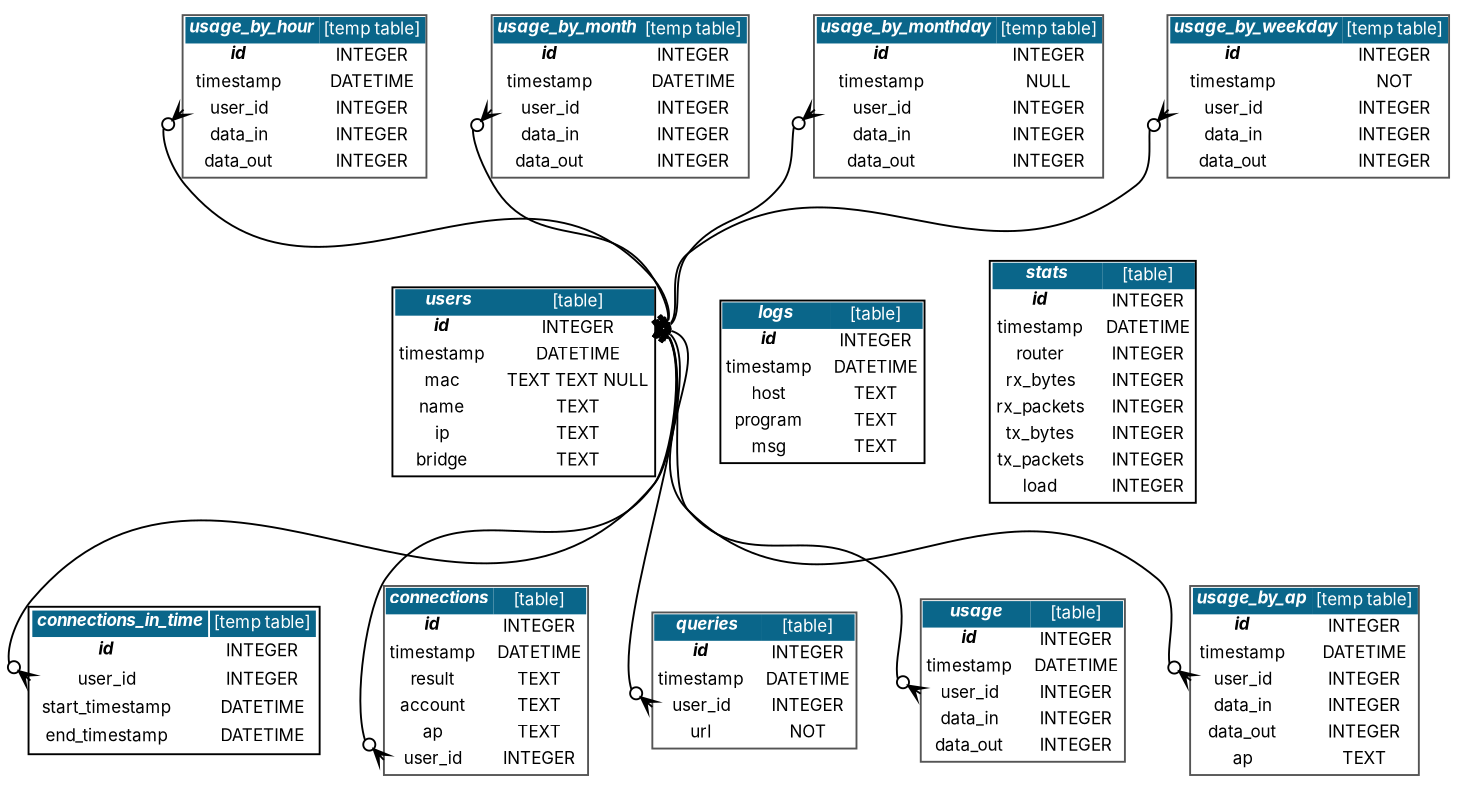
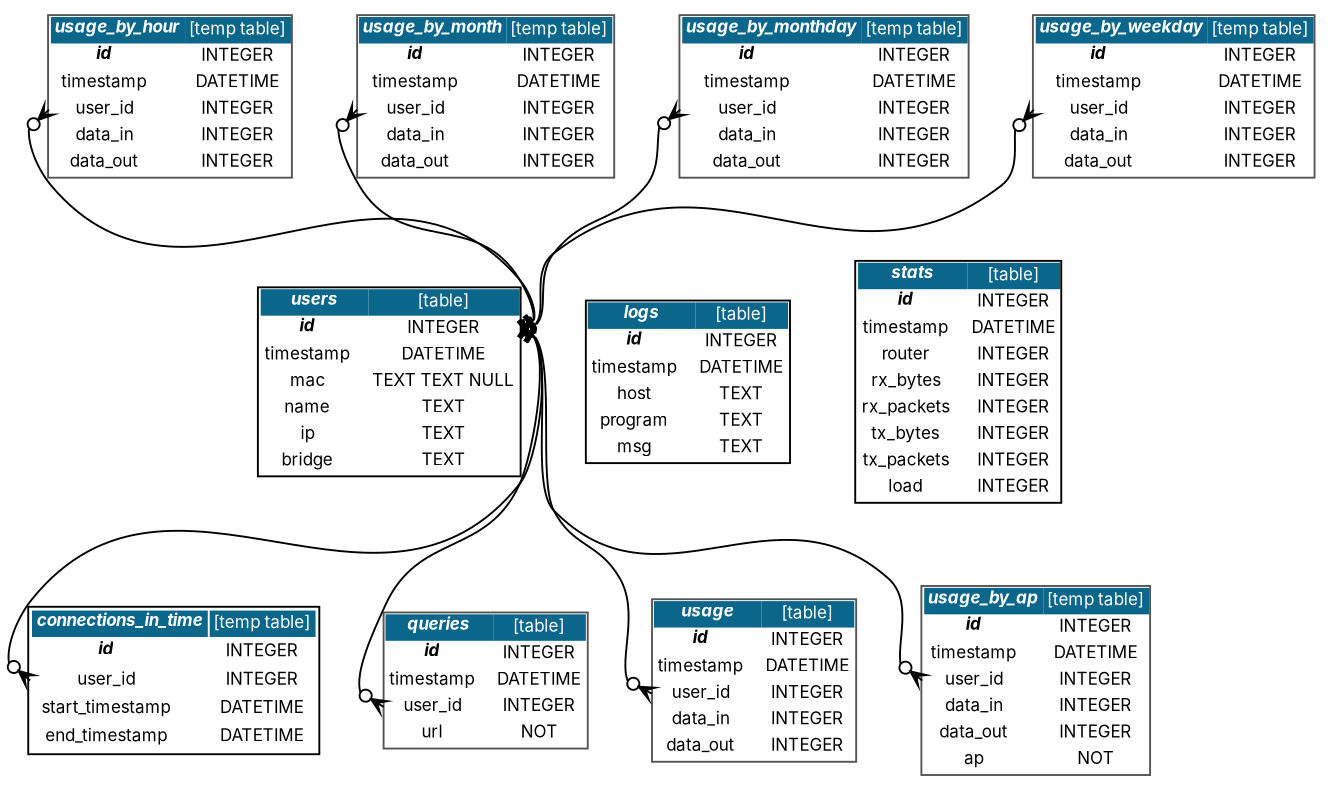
  digraph {
    fontname=Inter
    fontsize=9
    labeljust=r
    labelloc=b
    rankdir=BT
    node [fontname=Inter fontsize=9 shape=plaintext]
    edge [arrowhead=teetee arrowsize=0.8 arrowtail=crowodot dir=both fontname=Inter fontsize=8 headport="id_f02b0ec1.end:e" style=solid]
    n1 [label=< 			<table border="1" cellborder="0" cellpadding="2" cellspacing="0" bgcolor="white" color="#555555"> 				<tr> 					<td colspan="2" bgcolor='#0A668A'><b><i><font color="white">usage_by_hour</font></i></b></td> 					<td bgcolor='#0A668A'><font color="white">[temp table]</font></td> 				</tr> 				<tr> 					<td port='id_b18d6edb.start'><b><i>id</i></b></td> 					<td> </td> 					<td port='id_b18d6edb.end'>INTEGER</td> 				</tr> 				<tr> 					<td port='timestamp_f4404dae.start'>timestamp</td> 					<td> </td> 					<td port='timestamp_f4404dae.end'>DATETIME</td> 				</tr> 				<tr> 					<td port='user_id_384a44f.start'>user_id</td> 					<td> </td> 					<td port='user_id_384a44f.end'>INTEGER</td> 				</tr> 				<tr> 					<td port='data_in_624f201a.start'>data_in</td> 					<td> </td> 					<td port='data_in_624f201a.end'>INTEGER</td> 				</tr> 				<tr> 					<td port='data_out_e794faf9.start'>data_out</td> 					<td> </td> 					<td port='data_out_e794faf9.end'>INTEGER</td> 				</tr> 			</table>     >]
    n2 [label=<       <table border="1" cellborder="0" cellpadding="2" cellspacing="0" bgcolor="white" color="#555555"> 			<tr> 				<td colspan="2" bgcolor='#0A668A'><b><i><font color="white">usage_by_month</font></i></b></td> 				<td bgcolor='#0A668A'><font color="white">[temp table]</font></td> 			</tr> 			<tr> 				<td port='id_7bca1093.start'><b><i>id</i></b></td> 				<td> </td> 				<td port='id_7bca1093.end'>INTEGER</td> 			</tr> 			<tr> 				<td port='timestamp_b2721af6.start'>timestamp</td> 				<td> </td> 				<td port='timestamp_b2721af6.end'>DATETIME</td> 			</tr> 			<tr> 				<td port='user_id_35005597.start'>user_id</td> 				<td> </td> 				<td port='user_id_35005597.end'>INTEGER</td> 			</tr> 			<tr> 				<td port='data_in_93cad162.start'>data_in</td> 				<td> </td> 				<td port='data_in_93cad162.end'>INTEGER</td> 			</tr> 			<tr> 				<td port='data_out_e58f72b1.start'>data_out</td> 				<td> </td> 				<td port='data_out_e58f72b1.end'>INTEGER</td> 			</tr>       </table>     >]
-   n3 [label=<       <table border="1" cellborder="0" cellpadding="2" cellspacing="0" bgcolor="white" color="#555555"> 		<tr> 			<td colspan="2" bgcolor='#0A668A'><b><i><font color="white">usage_by_monthday</font></i></b></td> 			<td bgcolor='#0A668A'><font color="white">[temp table]</font></td> 		</tr> 		<tr> 			<td port='id_db3dfda3.start'><b><i>id</i></b></td> 			<td> </td> 			<td port='id_db3dfda3.end'>INTEGER</td> 		</tr> 		<tr> 			<td port='timestamp_46afdfe6.start'>timestamp</td> 			<td> </td> 			<td port='timestamp_46afdfe6.end'>NULL</td> 		</tr> 		<tr> 			<td port='user_id_d461287.start'>user_id</td> 			<td> </td> 			<td port='user_id_d461287.end'>INTEGER</td> 		</tr> 		<tr> 			<td port='data_in_6c108e52.start'>data_in</td> 			<td> </td> 			<td port='data_in_6c108e52.end'>INTEGER</td> 		</tr> 		<tr> 			<td port='data_out_160153c1.start'>data_out</td> 			<td> </td> 			<td port='data_out_160153c1.end'>INTEGER</td> 		</tr>       </table>     >]
-   n4 [label=<       <table border="1" cellborder="0" cellpadding="2" cellspacing="0" bgcolor="white" color="#555555"> 		<tr> 			<td colspan="2" bgcolor='#0A668A'><b><i><font color="white">usage_by_weekday</font></i></b></td> 			<td bgcolor='#0A668A'><font color="white">[temp table]</font></td> 		</tr> 		<tr> 			<td port='id_eab9786b.start'><b><i>id</i></b></td> 			<td> </td> 			<td port='id_eab9786b.end'>INTEGER</td> 		</tr> 		<tr> 			<td port='timestamp_4ade061e.start'>timestamp</td> 			<td> </td> 			<td port='timestamp_4ade061e.end'>NOT</td> 		</tr> 		<tr> 			<td port='user_id_f73014bf.start'>user_id</td> 			<td> </td> 			<td port='user_id_f73014bf.end'>INTEGER</td> 		</tr> 		<tr> 			<td port='data_in_55fa908a.start'>data_in</td> 			<td> </td> 			<td port='data_in_55fa908a.end'>INTEGER</td> 		</tr> 		<tr> 			<td port='data_out_69579889.start'>data_out</td> 			<td> </td> 			<td port='data_out_69579889.end'>INTEGER</td> 		</tr>       </table>     >]
+   n3 [label=<       <table border="1" cellborder="0" cellpadding="2" cellspacing="0" bgcolor="white" color="#555555"> 		<tr> 			<td colspan="2" bgcolor='#0A668A'><b><i><font color="white">usage_by_monthday</font></i></b></td> 			<td bgcolor='#0A668A'><font color="white">[temp table]</font></td> 		</tr> 		<tr> 			<td port='id_db3dfda3.start'><b><i>id</i></b></td> 			<td> </td> 			<td port='id_db3dfda3.end'>INTEGER</td> 		</tr> 		<tr> 			<td port='timestamp_46afdfe6.start'>timestamp</td> 			<td> </td> 			<td port='timestamp_46afdfe6.end'>DATETIME</td> 		</tr> 		<tr> 			<td port='user_id_d461287.start'>user_id</td> 			<td> </td> 			<td port='user_id_d461287.end'>INTEGER</td> 		</tr> 		<tr> 			<td port='data_in_6c108e52.start'>data_in</td> 			<td> </td> 			<td port='data_in_6c108e52.end'>INTEGER</td> 		</tr> 		<tr> 			<td port='data_out_160153c1.start'>data_out</td> 			<td> </td> 			<td port='data_out_160153c1.end'>INTEGER</td> 		</tr>       </table>     >]
+   n4 [label=<       <table border="1" cellborder="0" cellpadding="2" cellspacing="0" bgcolor="white" color="#555555"> 		<tr> 			<td colspan="2" bgcolor='#0A668A'><b><i><font color="white">usage_by_weekday</font></i></b></td> 			<td bgcolor='#0A668A'><font color="white">[temp table]</font></td> 		</tr> 		<tr> 			<td port='id_eab9786b.start'><b><i>id</i></b></td> 			<td> </td> 			<td port='id_eab9786b.end'>INTEGER</td> 		</tr> 		<tr> 			<td port='timestamp_4ade061e.start'>timestamp</td> 			<td> </td> 			<td port='timestamp_4ade061e.end'>DATETIME</td> 		</tr> 		<tr> 			<td port='user_id_f73014bf.start'>user_id</td> 			<td> </td> 			<td port='user_id_f73014bf.end'>INTEGER</td> 		</tr> 		<tr> 			<td port='data_in_55fa908a.start'>data_in</td> 			<td> </td> 			<td port='data_in_55fa908a.end'>INTEGER</td> 		</tr> 		<tr> 			<td port='data_out_69579889.start'>data_out</td> 			<td> </td> 			<td port='data_out_69579889.end'>INTEGER</td> 		</tr>       </table>     >]
    n5 [label=<       <table border="1" cellborder="0" cellpadding="2" cellspacing="0" bgcolor="white"> 		<tr> 			<td colspan="2" bgcolor='#0A668A'><b><i><font color="white">users</font></i></b></td> 			<td bgcolor='#0A668A'><font color="white">[table]</font></td> 		</tr> 		<tr> 			<td port='id_f02b0ec1.start'><b><i>id</i></b></td> 			<td > </td> 			<td port='id_f02b0ec1.end'>INTEGER</td> 		</tr> 		<tr> 			<td port='timestamp_ed813088.start'>timestamp</td> 			<td> </td> 			<td port='timestamp_ed813088.end'>DATETIME</td> 		</tr> 		<tr> 			<td port='mac_1536d869.start'>mac</td> 			<td> </td> 			<td port='mac_1536d869.end'>TEXT TEXT NULL</td> 		</tr> 		<tr> 			<td port='name_91a4aab1.start'>name</td> 			<td> </td> 			<td port='name_91a4aab1.end'>TEXT</td> 		</tr> 		<tr> 			<td port='ip_f02b0ecd.start'>ip</td> 			<td> </td> 			<td port='ip_f02b0ecd.end'>TEXT</td> 		</tr> 		<tr> 			<td port='bridge_a798622f.start'>bridge</td> 			<td> </td> 			<td port='bridge_a798622f.end'>TEXT</td> 		</tr>       </table>     >]
    n6 [label=<       <table border="1" cellborder="0" cellpadding="2" cellspacing="0" bgcolor="white"> 		<tr> 			<td colspan="2" bgcolor='#0A668A'><b><i><font color="white">logs</font></i></b></td> 			<td bgcolor='#0A668A'><font color="white">[table]</font></td> 		</tr> 		<tr> 			<td port='id_146b61ba.start'><b><i>id</i></b></td> 			<td> </td> 			<td port='id_146b61ba.end'>INTEGER</td> 		</tr> 		<tr> 			<td port='timestamp_b2ec25af.start'>timestamp</td> 			<td> </td> 			<td port='timestamp_b2ec25af.end'>DATETIME</td> 		</tr> 		<tr> 			<td port='host_a7199e87.start'>host</td> 			<td> </td> 			<td port='host_a7199e87.end'>TEXT</td> 		</tr> 		<tr> 			<td port='program_4a6ad545.start'>program</td> 			<td> </td> 			<td port='program_4a6ad545.end'>TEXT</td> 		</tr> 		<tr> 			<td port='msg_7900e6c2.start'>msg</td> 			<td> </td> 			<td port='msg_7900e6c2.end'>TEXT</td> 		</tr>       </table>     >]
    n7 [label=<       <table cellborder="0" cellpadding="2" cellspacing="0" bgcolor="white"> 		<tr> 			<td colspan="2" bgcolor='#0A668A'><b><i><font color="white">stats</font></i></b></td> 			<td bgcolor='#0A668A'><font color="white">[table]</font></td> 		</tr> 		<tr> 			<td port='id_4e97bcca.start'><b><i>id</i></b></td> 			<td> </td> 			<td port='id_4e97bcca.end'>INTEGER</td> 		</tr> 		<tr> 			<td port='timestamp_8a0d3c9f.start'>timestamp</td> 			<td> </td> 			<td port='timestamp_8a0d3c9f.end'>DATETIME</td> 		</tr> 		<tr> 			<td port='router_9fa5d778.start'>router</td> 			<td> </td> 			<td port='router_9fa5d778.end'>INTEGER</td> 		</tr> 		<tr> 			<td port='rx_bytes_326d5a1.start'>rx_bytes</td> 			<td> </td> 			<td port='rx_bytes_326d5a1.end'>INTEGER</td> 		</tr> 		<tr> 			<td port='rx_packets_8f7de4a1.start'>rx_packets</td> 			<td> </td> 			<td port='rx_packets_8f7de4a1.end'>INTEGER</td> 		</tr> 		<tr> 			<td port='tx_bytes_d2e92f5f.start'>tx_bytes</td> 			<td> </td> 			<td port='tx_bytes_d2e92f5f.end'>INTEGER</td> 		</tr> 		<tr> 			<td port='tx_packets_7810c6df.start'>tx_packets</td> 			<td> </td> 			<td port='tx_packets_7810c6df.end'>INTEGER</td> 		</tr> 		<tr> 			<td port='load_79d44d5.start'>load</td> 			<td> </td> 			<td port='load_79d44d5.end'>INTEGER</td> 		</tr>       </table>     >]
    n8 [label=< 			<table border="1" cellborder="0" cellpadding="2" cellspacing="1" bgcolor="white"> 				<tr> 					<td colspan="2" bgcolor='#0A668A'><b><i><font color="white">connections_in_time</font></i></b></td> 					<td bgcolor='#0A668A'><font color="white">[temp table]</font></td> 				</tr> 				<tr> 					<td port='id_7a07d7ec.start'><b><i>id</i></b></td> 					<td> </td> 					<td port='id_7a07d7ec.end'>INTEGER</td> 				</tr> 				<tr> 					<td port='user_id_c1263dde.start'>user_id</td> 					<td> </td> 					<td port='user_id_c1263dde.end'>INTEGER</td> 				</tr> 				<tr> 					<td port='start_timestamp_557e6648.start'>start_timestamp</td> 					<td> </td> 					<td port='start_timestamp_557e6648.end'>DATETIME</td> 				</tr> 				<tr> 					<td port='end_timestamp_7c048f41.start'>end_timestamp</td> 					<td> </td> 					<td port='end_timestamp_7c048f41.end'>DATETIME</td> 				</tr>       </table>     >]
-   n9 [label=<       <table border="1" cellborder="0" cellpadding="2" cellspacing="0" bgcolor="white" color="#555555"> 		<tr> 			<td colspan="2" bgcolor='#0A668A'><b><i><font color="white">connections</font></i></b></td> 			<td bgcolor='#0A668A'><font color="white">[table]</font></td> 		</tr> 		<tr> 			<td port='id_4bc2e054.start'><b><i>id</i></b></td> 			<td> </td> 			<td port='id_4bc2e054.end'>INTEGER</td> 		</tr> 		<tr> 			<td port='timestamp_e7507455.start'>timestamp</td> 			<td> </td> 			<td port='timestamp_e7507455.end'>DATETIME</td> 		</tr> 		<tr> 			<td port='result_89aef5bc.start'>result</td> 			<td> </td> 			<td port='result_89aef5bc.end'>TEXT</td> 		</tr> 		<tr> 			<td port='account_e720d294.start'>account</td> 			<td> </td> 			<td port='account_e720d294.end'>TEXT</td> 		</tr> 		<tr> 			<td port='ap_4bc2df68.start'>ap</td> 			<td> </td> 			<td port='ap_4bc2df68.end'>TEXT</td> 		</tr> 		<tr> 			<td port='user_id_24883676.start'>user_id</td> 			<td> </td> 			<td port='user_id_24883676.end'>INTEGER</td> 		</tr>       </table>     >]
    n10 [label=<       <table border="1" cellborder="0" cellpadding="2" cellspacing="0" bgcolor="white" color="#555555"> 	<tr> 		<td colspan="2" bgcolor='#0A668A'><b><i><font color="white">queries</font></i></b></td> 		<td bgcolor='#0A668A'><font color="white">[table]</font></td> 	</tr> 	<tr> 		<td port='id_daffe0a3.start'><b><i>id</i></b></td> 		<td> </td> 		<td port='id_daffe0a3.end'>INTEGER</td> 	</tr> 	<tr> 		<td port='timestamp_8f5d5ce6.start'>timestamp</td> 		<td> </td> 		<td port='timestamp_8f5d5ce6.end'>DATETIME</td> 	</tr> 	<tr> 		<td port='user_id_1a3a0f87.start'>user_id</td> 		<td> </td> 		<td port='user_id_1a3a0f87.end'>INTEGER</td> 	</tr> 	<tr> 		<td port='url_84fc62e7.start'>url</td> 		<td> </td> 		<td port='url_84fc62e7.end'>NOT</td> 	</tr>       </table>     >]
    n11 [label=<       <table border="1" cellborder="0" cellpadding="2" cellspacing="0" bgcolor="white" color="#555555"> 		<tr> 			<td colspan="2" bgcolor='#0A668A'><b><i><font color="white">usage</font></i></b></td> 			<td bgcolor='#0A668A'><font color="white">[table]</font></td> 		</tr> 		<tr> 			<td port='id_e8b64c88.start'><b><i>id</i></b></td> 			<td> </td> 			<td port='id_e8b64c88.end'>INTEGER</td> 		</tr> 		<tr> 			<td port='timestamp_c66182a1.start'>timestamp</td> 			<td> </td> 			<td port='timestamp_c66182a1.end'>DATETIME</td> 		</tr> 		<tr> 			<td port='user_id_4b944ac2.start'>user_id</td> 			<td> </td> 			<td port='user_id_4b944ac2.end'>INTEGER</td> 		</tr> 		<tr> 			<td port='data_in_aa5ec68d.start'>data_in</td> 			<td> </td> 			<td port='data_in_aa5ec68d.end'>INTEGER</td> 		</tr> 		<tr> 			<td port='data_out_a17a22e6.start'>data_out</td> 			<td> </td> 			<td port='data_out_a17a22e6.end'>INTEGER</td> 		</tr>       </table>     >]
-   n12 [label=< 		<table border="1" cellborder="0" cellpadding="2" cellspacing="0" bgcolor="white" color="#555555"> 			<tr> 				<td colspan="2" bgcolor='#0A668A'><b><i><font color="white">usage_by_ap</font></i></b></td> 				<td bgcolor='#0A668A'><font color="white">[temp table]</font></td> 			</tr> 			<tr> 				<td port='id_4979630.start'><b><i>id</i></b></td> 				<td> </td> 				<td port='id_4979630.end'>INTEGER</td> 			</tr> 			<tr> 				<td port='timestamp_b91495f9.start'>timestamp</td> 				<td> </td> 				<td port='timestamp_b91495f9.end'>DATETIME</td> 			</tr> 			<tr> 				<td port='user_id_24c6ca1a.start'>user_id</td> 				<td> </td> 				<td port='user_id_24c6ca1a.end'>INTEGER</td> 			</tr> 			<tr> 				<td port='data_in_839145e5.start'>data_in</td> 				<td> </td> 				<td port='data_in_839145e5.end'>INTEGER</td> 			</tr> 			<tr> 				<td port='data_out_ee978e8e.start'>data_out</td> 				<td> </td> 				<td port='data_out_ee978e8e.end'>INTEGER</td> 			</tr> 			<tr> 				<td port='ap_4979544.start'>ap</td> 				<td> </td> 				<td port='ap_4979544.end'>TEXT</td> 			</tr>       </table>     >]
+   n12 [label=< 		<table border="1" cellborder="0" cellpadding="2" cellspacing="0" bgcolor="white" color="#555555"> 			<tr> 				<td colspan="2" bgcolor='#0A668A'><b><i><font color="white">usage_by_ap</font></i></b></td> 				<td bgcolor='#0A668A'><font color="white">[temp table]</font></td> 			</tr> 			<tr> 				<td port='id_4979630.start'><b><i>id</i></b></td> 				<td> </td> 				<td port='id_4979630.end'>INTEGER</td> 			</tr> 			<tr> 				<td port='timestamp_b91495f9.start'>timestamp</td> 				<td> </td> 				<td port='timestamp_b91495f9.end'>DATETIME</td> 			</tr> 			<tr> 				<td port='user_id_24c6ca1a.start'>user_id</td> 				<td> </td> 				<td port='user_id_24c6ca1a.end'>INTEGER</td> 			</tr> 			<tr> 				<td port='data_in_839145e5.start'>data_in</td> 				<td> </td> 				<td port='data_in_839145e5.end'>INTEGER</td> 			</tr> 			<tr> 				<td port='data_out_ee978e8e.start'>data_out</td> 				<td> </td> 				<td port='data_out_ee978e8e.end'>INTEGER</td> 			</tr> 			<tr> 				<td port='ap_4979544.start'>ap</td> 				<td> </td> 				<td port='ap_4979544.end'>NOT</td> 			</tr>       </table>     >]
    subgraph sub_1 {
      rank=sink
      n1
      n2
      n3
      n4
    }
    n1 -> n5 [tailport="user_id_384a44f.start:w"]
    n2 -> n5 [tailport="user_id_35005597.start:w"]
    n3 -> n5 [tailport="user_id_d461287.start:w"]
    n4 -> n5 [tailport="user_id_f73014bf.start:w"]
    n8 -> n5 [tailport="user_id_c1263dde.start:w"]
-   n9 -> n5 [tailport="user_id_24883676.start:w" style=""]
    n10 -> n5 [tailport="user_id_1a3a0f87.start:w"]
    n11 -> n5 [tailport="user_id_4b944ac2.start:w"]
    n12 -> n5 [tailport="user_id_24c6ca1a.start:w"]
  }
